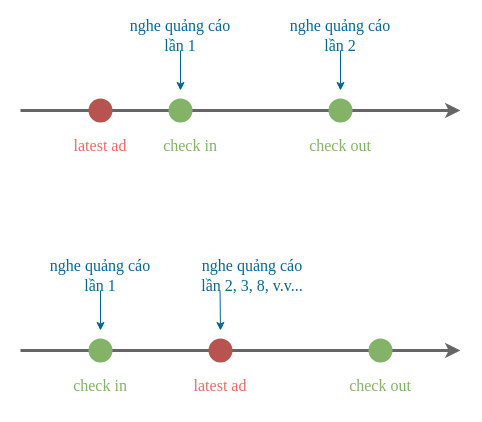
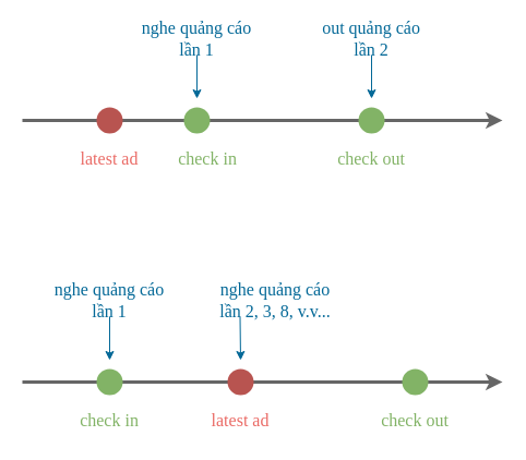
  <mxCell id="0" />
  <mxCell id="1" parent="0" />
  <mxCell id="2" value="" style="endArrow=classic;html=1;rounded=0;strokeWidth=3;strokeColor=#666666;" edge="1" parent="1" source="7"><mxGeometry width="50" height="50" relative="1" as="geometry"><mxPoint x="20" y="350" as="sourcePoint" /><mxPoint x="460" y="350" as="targetPoint" /></mxGeometry></mxCell>
  <mxCell id="3" value="" style="endArrow=none;html=1;rounded=0;endFill=0;strokeWidth=3;strokeColor=#666666;" edge="1" parent="1" source="5" target="8"><mxGeometry width="50" height="50" relative="1" as="geometry"><mxPoint x="20" y="350" as="sourcePoint" /><mxPoint x="460" y="350" as="targetPoint" /></mxGeometry></mxCell>
  <mxCell id="4" value="" style="endArrow=none;html=1;rounded=0;endFill=0;strokeWidth=3;strokeColor=#666666;" edge="1" parent="1" target="5"><mxGeometry width="50" height="50" relative="1" as="geometry"><mxPoint x="20" y="350" as="sourcePoint" /><mxPoint x="220" y="350" as="targetPoint" /></mxGeometry></mxCell>
  <mxCell id="5" value="" style="shape=waypoint;sketch=0;fillStyle=solid;size=6;pointerEvents=1;points=[];fillColor=#d5e8d4;resizable=0;rotatable=0;perimeter=centerPerimeter;snapToPoint=1;flipH=1;strokeWidth=10;strokeColor=#82b366;gradientColor=#97d077;" vertex="1" parent="1"><mxGeometry x="90" y="340" width="20" height="20" as="geometry" /></mxCell>
  <mxCell id="6" value="" style="endArrow=none;html=1;rounded=0;endFill=0;strokeWidth=3;strokeColor=#666666;" edge="1" parent="1" source="8" target="7"><mxGeometry width="50" height="50" relative="1" as="geometry"><mxPoint x="220" y="350" as="sourcePoint" /><mxPoint x="460" y="350" as="targetPoint" /></mxGeometry></mxCell>
  <mxCell id="7" value="" style="shape=waypoint;sketch=0;fillStyle=solid;size=6;pointerEvents=1;points=[];fillColor=#d5e8d4;resizable=0;rotatable=0;perimeter=centerPerimeter;snapToPoint=1;flipH=1;strokeWidth=10;strokeColor=#82b366;gradientColor=#97d077;" vertex="1" parent="1"><mxGeometry x="370" y="340" width="20" height="20" as="geometry" /></mxCell>
  <mxCell id="8" value="" style="shape=waypoint;sketch=0;fillStyle=solid;size=6;pointerEvents=1;points=[];fillColor=#f8cecc;resizable=0;rotatable=0;perimeter=centerPerimeter;snapToPoint=1;flipH=1;strokeWidth=10;strokeColor=#b85450;gradientColor=#ea6b66;" vertex="1" parent="1"><mxGeometry x="210" y="340" width="20" height="20" as="geometry" /></mxCell>
  <mxCell id="9" value="check in" style="text;html=1;align=center;verticalAlign=middle;whiteSpace=wrap;rounded=0;fontFamily=consolas;fontSize=16;fontColor=#82B366;" vertex="1" parent="1"><mxGeometry x="50" y="370" width="100" height="30" as="geometry" /></mxCell>
  <mxCell id="10" value="check out" style="text;html=1;align=center;verticalAlign=middle;whiteSpace=wrap;rounded=0;fontFamily=consolas;fontSize=16;fontColor=#82B366;" vertex="1" parent="1"><mxGeometry x="330" y="370" width="100" height="30" as="geometry" /></mxCell>
  <mxCell id="11" value="latest ad" style="text;html=1;align=center;verticalAlign=middle;whiteSpace=wrap;rounded=0;fontFamily=consolas;fontSize=16;fontColor=#EA6B66;" vertex="1" parent="1"><mxGeometry x="170" y="370" width="100" height="30" as="geometry" /></mxCell>
  <mxCell id="12" value="" style="endArrow=classic;html=1;rounded=0;strokeWidth=3;strokeColor=#666666;" edge="1" parent="1" source="16"><mxGeometry width="50" height="50" relative="1" as="geometry"><mxPoint x="20" y="110" as="sourcePoint" /><mxPoint x="460" y="110" as="targetPoint" /></mxGeometry></mxCell>
  <mxCell id="13" value="" style="endArrow=none;html=1;rounded=0;endFill=0;strokeWidth=3;strokeColor=#666666;" edge="1" parent="1" source="21" target="17"><mxGeometry width="50" height="50" relative="1" as="geometry"><mxPoint x="20" y="110" as="sourcePoint" /><mxPoint x="460" y="110" as="targetPoint" /></mxGeometry></mxCell>
  <mxCell id="14" value="" style="endArrow=none;html=1;rounded=0;endFill=0;strokeWidth=3;strokeColor=#666666;" edge="1" parent="1" target="21"><mxGeometry width="50" height="50" relative="1" as="geometry"><mxPoint x="20" y="110" as="sourcePoint" /><mxPoint x="220" y="110" as="targetPoint" /></mxGeometry></mxCell>
  <mxCell id="15" value="" style="endArrow=none;html=1;rounded=0;endFill=0;strokeWidth=3;strokeColor=#666666;" edge="1" parent="1" source="17" target="16"><mxGeometry width="50" height="50" relative="1" as="geometry"><mxPoint x="220" y="110" as="sourcePoint" /><mxPoint x="460" y="110" as="targetPoint" /></mxGeometry></mxCell>
  <mxCell id="16" value="" style="shape=waypoint;sketch=0;fillStyle=solid;size=6;pointerEvents=1;points=[];fillColor=#d5e8d4;resizable=0;rotatable=0;perimeter=centerPerimeter;snapToPoint=1;flipH=1;strokeWidth=10;strokeColor=#82b366;gradientColor=#97d077;" vertex="1" parent="1"><mxGeometry x="330" y="100" width="20" height="20" as="geometry" /></mxCell>
  <mxCell id="17" value="" style="shape=waypoint;sketch=0;fillStyle=solid;size=6;pointerEvents=1;points=[];fillColor=#f8cecc;resizable=0;rotatable=0;perimeter=centerPerimeter;snapToPoint=1;flipH=1;strokeWidth=10;strokeColor=#b85450;gradientColor=#ea6b66;" vertex="1" parent="1"><mxGeometry x="90" y="100" width="20" height="20" as="geometry" /></mxCell>
  <mxCell id="18" value="check in" style="text;html=1;align=center;verticalAlign=middle;whiteSpace=wrap;rounded=0;fontFamily=consolas;fontSize=16;fontColor=#82B366;" vertex="1" parent="1"><mxGeometry x="140" y="130" width="100" height="30" as="geometry" /></mxCell>
  <mxCell id="19" value="check out" style="text;html=1;align=center;verticalAlign=middle;whiteSpace=wrap;rounded=0;fontFamily=consolas;fontSize=16;fontColor=#82B366;" vertex="1" parent="1"><mxGeometry x="290" y="130" width="100" height="30" as="geometry" /></mxCell>
  <mxCell id="20" value="latest ad" style="text;html=1;align=center;verticalAlign=middle;whiteSpace=wrap;rounded=0;fontFamily=consolas;fontSize=16;fontColor=#EA6B66;" vertex="1" parent="1"><mxGeometry x="50" y="130" width="100" height="30" as="geometry" /></mxCell>
  <mxCell id="21" value="" style="shape=waypoint;sketch=0;fillStyle=solid;size=6;pointerEvents=1;points=[];fillColor=#d5e8d4;resizable=0;rotatable=0;perimeter=centerPerimeter;snapToPoint=1;flipH=1;strokeWidth=10;strokeColor=#82b366;gradientColor=#97d077;" vertex="1" parent="1"><mxGeometry x="170" y="100" width="20" height="20" as="geometry" /></mxCell>
  <mxCell id="22" value="nghe quảng cáo&lt;br&gt;lần 1" style="text;html=1;align=center;verticalAlign=middle;whiteSpace=wrap;rounded=0;fontFamily=Aptos;fontSize=16;fontColor=#036897;" vertex="1" parent="1"><mxGeometry x="115" y="20" width="130" height="30" as="geometry" /></mxCell>
- <mxCell id="23" value="nghe quảng cáo&lt;br&gt;lần 2" style="text;html=1;align=center;verticalAlign=middle;whiteSpace=wrap;rounded=0;fontFamily=Aptos;fontSize=16;fontColor=#036897;" vertex="1" parent="1"><mxGeometry x="275" y="20" width="130" height="30" as="geometry" /></mxCell>
+ <mxCell id="23" value="out quảng cáo&lt;br&gt;lần 2" style="text;html=1;align=center;verticalAlign=middle;whiteSpace=wrap;rounded=0;fontFamily=Aptos;fontSize=16;fontColor=#036897;" vertex="1" parent="1"><mxGeometry x="275" y="20" width="130" height="30" as="geometry" /></mxCell>
  <mxCell id="24" value="nghe quảng cáo&lt;br&gt;lần 1" style="text;html=1;align=center;verticalAlign=middle;whiteSpace=wrap;rounded=0;fontFamily=Aptos;fontSize=16;fontColor=#036897;" vertex="1" parent="1"><mxGeometry x="35" y="260" width="130" height="30" as="geometry" /></mxCell>
  <mxCell id="25" value="nghe quảng cáo&lt;br&gt;lần 2, 3, 8, v.v..." style="text;html=1;align=center;verticalAlign=middle;whiteSpace=wrap;rounded=0;fontFamily=Aptos;fontSize=16;fontColor=#036897;" vertex="1" parent="1"><mxGeometry x="187" y="260" width="130" height="30" as="geometry" /></mxCell>
  <mxCell id="26" value="" style="endArrow=classic;html=1;rounded=0;exitX=0.5;exitY=1;exitDx=0;exitDy=0;strokeColor=#036897;" edge="1" parent="1" source="22"><mxGeometry width="50" height="50" relative="1" as="geometry"><mxPoint x="240" y="60" as="sourcePoint" /><mxPoint x="180" y="90" as="targetPoint" /></mxGeometry></mxCell>
  <mxCell id="27" value="" style="endArrow=classic;html=1;rounded=0;exitX=0.5;exitY=1;exitDx=0;exitDy=0;strokeColor=#036897;" edge="1" parent="1" source="23"><mxGeometry width="50" height="50" relative="1" as="geometry"><mxPoint x="190" y="60" as="sourcePoint" /><mxPoint x="340" y="90" as="targetPoint" /></mxGeometry></mxCell>
  <mxCell id="28" value="" style="endArrow=classic;html=1;rounded=0;strokeColor=#036897;exitX=0.25;exitY=1;exitDx=0;exitDy=0;" edge="1" parent="1" source="25"><mxGeometry width="50" height="50" relative="1" as="geometry"><mxPoint x="450" y="310" as="sourcePoint" /><mxPoint x="220" y="330" as="targetPoint" /></mxGeometry></mxCell>
  <mxCell id="29" value="" style="endArrow=classic;html=1;rounded=0;exitX=0.5;exitY=1;exitDx=0;exitDy=0;strokeColor=#036897;" edge="1" parent="1" source="24"><mxGeometry width="50" height="50" relative="1" as="geometry"><mxPoint x="200" y="70" as="sourcePoint" /><mxPoint x="100" y="330" as="targetPoint" /></mxGeometry></mxCell>
